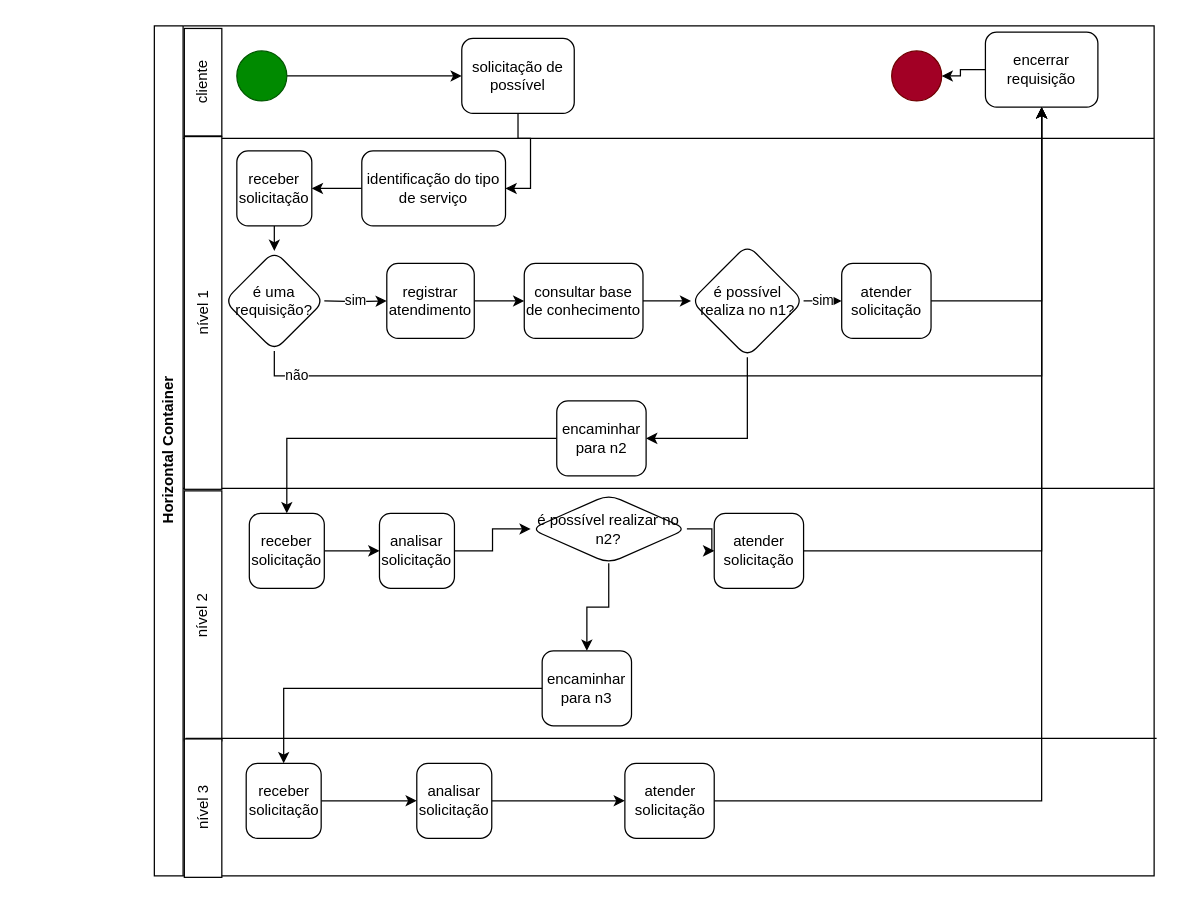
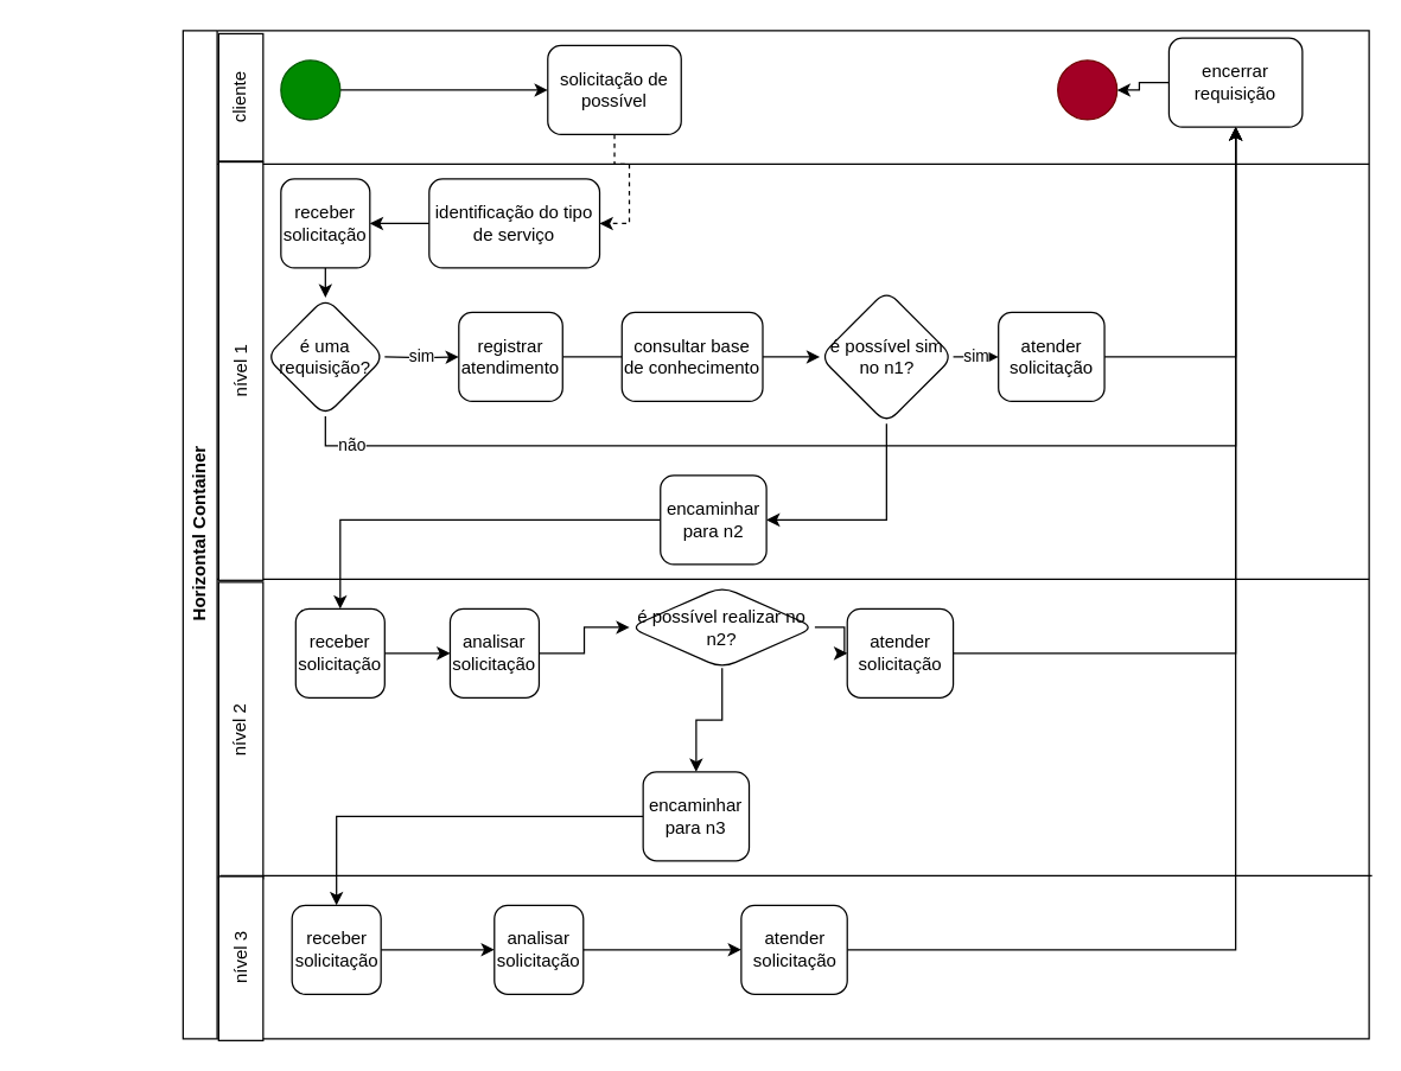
  <mxCell id="0" />
  <mxCell id="1" parent="0" />
  <mxCell id="2" value="Horizontal Container" style="swimlane;horizontal=0;whiteSpace=wrap;html=1;" vertex="1" parent="1"><mxGeometry y="20" width="800" height="680" as="geometry" x="123" /></mxCell>
  <mxCell id="3" value="" style="endArrow=none;html=1;rounded=0;" edge="1" parent="2"><mxGeometry width="50" height="50" relative="1" as="geometry"><mxPoint x="23" y="90" as="sourcePoint" /><mxPoint x="800" y="90" as="targetPoint" /></mxGeometry></mxCell>
  <mxCell id="4" value="" style="endArrow=none;html=1;rounded=0;" edge="1" parent="2"><mxGeometry width="50" height="50" relative="1" as="geometry"><mxPoint x="23" y="370" as="sourcePoint" /><mxPoint x="800" y="370" as="targetPoint" /></mxGeometry></mxCell>
  <mxCell id="5" value="" style="edgeStyle=orthogonalEdgeStyle;rounded=0;orthogonalLoop=1;jettySize=auto;html=1;" edge="1" parent="2" source="6"><mxGeometry relative="1" as="geometry"><mxPoint x="246" y="40" as="targetPoint" /></mxGeometry></mxCell>
  <mxCell id="6" value="" style="ellipse;whiteSpace=wrap;html=1;aspect=fixed;fillColor=#008a00;fontColor=#ffffff;strokeColor=#005700;" vertex="1" parent="2"><mxGeometry x="66" y="20" width="40" height="40" as="geometry" /></mxCell>
  <mxCell id="7" value="" style="ellipse;whiteSpace=wrap;html=1;aspect=fixed;fillColor=#a20025;fontColor=#ffffff;strokeColor=#6F0000;" vertex="1" parent="2"><mxGeometry x="590" y="20" width="40" height="40" as="geometry" /></mxCell>
- <mxCell id="8" style="edgeStyle=orthogonalEdgeStyle;rounded=0;orthogonalLoop=1;jettySize=auto;html=1;exitX=0.5;exitY=1;exitDx=0;exitDy=0;entryX=1;entryY=0.5;entryDx=0;entryDy=0;" edge="1" parent="2" source="9" target="11"><mxGeometry relative="1" as="geometry" /></mxCell>
+ <mxCell id="8" style="edgeStyle=orthogonalEdgeStyle;rounded=0;orthogonalLoop=1;jettySize=auto;html=1;exitX=0.5;exitY=1;exitDx=0;exitDy=0;entryX=1;entryY=0.5;entryDx=0;entryDy=0;dashed=1;" edge="1" parent="2" source="9" target="11"><mxGeometry relative="1" as="geometry" /></mxCell>
  <mxCell id="9" value="solicitação de possível" style="rounded=1;whiteSpace=wrap;html=1;" vertex="1" parent="2"><mxGeometry x="246" y="10" width="90" height="60" as="geometry" /></mxCell>
  <mxCell id="10" style="edgeStyle=orthogonalEdgeStyle;rounded=0;orthogonalLoop=1;jettySize=auto;html=1;exitX=0;exitY=0.5;exitDx=0;exitDy=0;entryX=1;entryY=0.5;entryDx=0;entryDy=0;" edge="1" parent="2" source="11" target="15"><mxGeometry relative="1" as="geometry" /></mxCell>
  <mxCell id="11" value="identificação do tipo de serviço" style="rounded=1;whiteSpace=wrap;html=1;" vertex="1" parent="2"><mxGeometry x="166" y="100" width="115" height="60" as="geometry" /></mxCell>
  <mxCell id="12" value="" style="edgeStyle=orthogonalEdgeStyle;rounded=0;orthogonalLoop=1;jettySize=auto;html=1;" edge="1" parent="2" source="13" target="7"><mxGeometry relative="1" as="geometry" /></mxCell>
  <mxCell id="13" value="encerrar requisição" style="rounded=1;whiteSpace=wrap;html=1;" vertex="1" parent="2"><mxGeometry x="665" y="5" width="90" height="60" as="geometry" /></mxCell>
  <mxCell id="14" value="" style="edgeStyle=orthogonalEdgeStyle;rounded=0;orthogonalLoop=1;jettySize=auto;html=1;" edge="1" parent="2" source="15"><mxGeometry relative="1" as="geometry"><mxPoint x="96" y="180" as="targetPoint" /></mxGeometry></mxCell>
  <mxCell id="15" value="receber solicitação" style="rounded=1;whiteSpace=wrap;html=1;" vertex="1" parent="2"><mxGeometry x="66" y="100" width="60" height="60" as="geometry" /></mxCell>
  <mxCell id="16" value="sim" style="edgeStyle=orthogonalEdgeStyle;rounded=0;orthogonalLoop=1;jettySize=auto;html=1;entryX=0;entryY=0.5;entryDx=0;entryDy=0;" edge="1" parent="2" target="18"><mxGeometry relative="1" as="geometry"><mxPoint x="136" y="220" as="sourcePoint" /><mxPoint x="166" y="220" as="targetPoint" /></mxGeometry></mxCell>
- <mxCell id="17" value="" style="edgeStyle=orthogonalEdgeStyle;rounded=0;orthogonalLoop=1;jettySize=auto;html=1;" edge="1" parent="2" source="18" target="20"><mxGeometry relative="1" as="geometry" /></mxCell>
+ <mxCell id="17" value="" style="edgeStyle=orthogonalEdgeStyle;rounded=0;orthogonalLoop=1;jettySize=auto;html=1;endArrow=none;" edge="1" parent="2" source="18" target="20"><mxGeometry relative="1" as="geometry" /></mxCell>
  <mxCell id="18" value="registrar atendimento" style="rounded=1;whiteSpace=wrap;html=1;" vertex="1" parent="2"><mxGeometry x="186" y="190" width="70" height="60" as="geometry" /></mxCell>
  <mxCell id="19" value="" style="edgeStyle=orthogonalEdgeStyle;rounded=0;orthogonalLoop=1;jettySize=auto;html=1;" edge="1" parent="2" source="20" target="23"><mxGeometry relative="1" as="geometry" /></mxCell>
  <mxCell id="20" value="consultar base de conhecimento" style="whiteSpace=wrap;html=1;rounded=1;" vertex="1" parent="2"><mxGeometry x="296" y="190" width="95" height="60" as="geometry" /></mxCell>
  <mxCell id="21" value="sim" style="edgeStyle=orthogonalEdgeStyle;rounded=0;orthogonalLoop=1;jettySize=auto;html=1;" edge="1" parent="2" source="23" target="27"><mxGeometry relative="1" as="geometry" /></mxCell>
  <mxCell id="22" style="edgeStyle=orthogonalEdgeStyle;rounded=0;orthogonalLoop=1;jettySize=auto;html=1;exitX=0.5;exitY=1;exitDx=0;exitDy=0;entryX=1;entryY=0.5;entryDx=0;entryDy=0;" edge="1" parent="2" source="23" target="29"><mxGeometry relative="1" as="geometry" /></mxCell>
- <mxCell id="23" value="é possível realiza no n1?" style="rhombus;whiteSpace=wrap;html=1;rounded=1;" vertex="1" parent="2"><mxGeometry x="429.5" y="175" width="90" height="90" as="geometry" /></mxCell>
+ <mxCell id="23" value="é possível sim no n1?" style="rhombus;whiteSpace=wrap;html=1;rounded=1;" vertex="1" parent="2"><mxGeometry x="429.5" y="175" width="90" height="90" as="geometry" /></mxCell>
  <mxCell id="24" value="não" style="edgeStyle=orthogonalEdgeStyle;rounded=0;orthogonalLoop=1;jettySize=auto;html=1;exitX=0.5;exitY=1;exitDx=0;exitDy=0;entryX=0.5;entryY=1;entryDx=0;entryDy=0;" edge="1" parent="2" source="25" target="13"><mxGeometry x="-0.91" relative="1" as="geometry"><mxPoint as="offset" /></mxGeometry></mxCell>
  <mxCell id="25" value="é uma requisição?" style="rhombus;whiteSpace=wrap;html=1;rounded=1;" vertex="1" parent="2"><mxGeometry x="56" y="180" width="80" height="80" as="geometry" /></mxCell>
  <mxCell id="26" style="edgeStyle=orthogonalEdgeStyle;rounded=0;orthogonalLoop=1;jettySize=auto;html=1;exitX=1;exitY=0.5;exitDx=0;exitDy=0;entryX=0.5;entryY=1;entryDx=0;entryDy=0;" edge="1" parent="2" source="27" target="13"><mxGeometry relative="1" as="geometry" /></mxCell>
  <mxCell id="27" value="atender solicitação" style="whiteSpace=wrap;html=1;rounded=1;" vertex="1" parent="2"><mxGeometry x="550" y="190" width="71.5" height="60" as="geometry" /></mxCell>
  <mxCell id="28" style="edgeStyle=orthogonalEdgeStyle;rounded=0;orthogonalLoop=1;jettySize=auto;html=1;exitX=0;exitY=0.5;exitDx=0;exitDy=0;entryX=0.5;entryY=0;entryDx=0;entryDy=0;" edge="1" parent="2" source="29" target="34"><mxGeometry relative="1" as="geometry" /></mxCell>
  <mxCell id="29" value="encaminhar para n2" style="whiteSpace=wrap;html=1;rounded=1;" vertex="1" parent="2"><mxGeometry x="322" y="300" width="71.5" height="60" as="geometry" /></mxCell>
  <mxCell id="30" value="cliente" style="rounded=0;whiteSpace=wrap;html=1;rotation=-90;" vertex="1" parent="2"><mxGeometry x="-4" y="30" width="86" height="30" as="geometry" /></mxCell>
  <mxCell id="31" value="nível 1" style="rounded=0;whiteSpace=wrap;html=1;rotation=-90;" vertex="1" parent="2"><mxGeometry x="-102.12" y="214.63" width="282.25" height="30" as="geometry" /></mxCell>
  <mxCell id="32" value="nível 2" style="rounded=0;whiteSpace=wrap;html=1;rotation=-90;" vertex="1" parent="2"><mxGeometry x="-61" y="457" width="200" height="30" as="geometry" /></mxCell>
  <mxCell id="33" value="" style="edgeStyle=orthogonalEdgeStyle;rounded=0;orthogonalLoop=1;jettySize=auto;html=1;" edge="1" parent="2" source="34" target="36"><mxGeometry relative="1" as="geometry" /></mxCell>
  <mxCell id="34" value="receber solicitação" style="rounded=1;whiteSpace=wrap;html=1;" vertex="1" parent="2"><mxGeometry x="76" y="390" width="60" height="60" as="geometry" /></mxCell>
  <mxCell id="35" value="" style="edgeStyle=orthogonalEdgeStyle;rounded=0;orthogonalLoop=1;jettySize=auto;html=1;" edge="1" parent="2" source="36" target="39"><mxGeometry relative="1" as="geometry" /></mxCell>
  <mxCell id="36" value="analisar solicitação" style="rounded=1;whiteSpace=wrap;html=1;" vertex="1" parent="2"><mxGeometry x="180.13" y="390" width="60" height="60" as="geometry" /></mxCell>
  <mxCell id="37" value="" style="edgeStyle=orthogonalEdgeStyle;rounded=0;orthogonalLoop=1;jettySize=auto;html=1;" edge="1" parent="2" source="39" target="41"><mxGeometry relative="1" as="geometry" /></mxCell>
  <mxCell id="38" value="" style="edgeStyle=orthogonalEdgeStyle;rounded=0;orthogonalLoop=1;jettySize=auto;html=1;" edge="1" parent="2" source="39" target="43"><mxGeometry relative="1" as="geometry" /></mxCell>
  <mxCell id="39" value="é possível realizar no n2?" style="rhombus;whiteSpace=wrap;html=1;rounded=1;" vertex="1" parent="2"><mxGeometry x="301.13" y="375" width="125" height="55" as="geometry" /></mxCell>
  <mxCell id="40" style="edgeStyle=orthogonalEdgeStyle;rounded=0;orthogonalLoop=1;jettySize=auto;html=1;exitX=1;exitY=0.5;exitDx=0;exitDy=0;entryX=0.5;entryY=1;entryDx=0;entryDy=0;" edge="1" parent="2" source="41" target="13"><mxGeometry relative="1" as="geometry" /></mxCell>
  <mxCell id="41" value="atender solicitação" style="whiteSpace=wrap;html=1;rounded=1;" vertex="1" parent="2"><mxGeometry x="448" y="390" width="71.5" height="60" as="geometry" /></mxCell>
  <mxCell id="42" style="edgeStyle=orthogonalEdgeStyle;rounded=0;orthogonalLoop=1;jettySize=auto;html=1;exitX=0;exitY=0.5;exitDx=0;exitDy=0;entryX=0.5;entryY=0;entryDx=0;entryDy=0;" edge="1" parent="2" source="43" target="47"><mxGeometry relative="1" as="geometry" /></mxCell>
  <mxCell id="43" value="encaminhar para n3" style="whiteSpace=wrap;html=1;rounded=1;" vertex="1" parent="2"><mxGeometry x="310.32" y="500" width="71.5" height="60" as="geometry" /></mxCell>
  <mxCell id="44" value="" style="endArrow=none;html=1;rounded=0;" edge="1" parent="2"><mxGeometry width="50" height="50" relative="1" as="geometry"><mxPoint x="25" y="570" as="sourcePoint" /><mxPoint x="802" y="570" as="targetPoint" /></mxGeometry></mxCell>
  <mxCell id="45" value="nível 3" style="rounded=0;whiteSpace=wrap;html=1;rotation=-90;" vertex="1" parent="2"><mxGeometry x="-16.37" y="610.88" width="110.75" height="30" as="geometry" /></mxCell>
  <mxCell id="46" value="" style="edgeStyle=orthogonalEdgeStyle;rounded=0;orthogonalLoop=1;jettySize=auto;html=1;" edge="1" parent="2" source="47" target="49"><mxGeometry relative="1" as="geometry" /></mxCell>
  <mxCell id="47" value="receber solicitação" style="rounded=1;whiteSpace=wrap;html=1;" vertex="1" parent="2"><mxGeometry x="73.5" y="590" width="60" height="60" as="geometry" /></mxCell>
  <mxCell id="48" value="" style="edgeStyle=orthogonalEdgeStyle;rounded=0;orthogonalLoop=1;jettySize=auto;html=1;" edge="1" parent="2" source="49" target="51"><mxGeometry relative="1" as="geometry" /></mxCell>
  <mxCell id="49" value="analisar solicitação" style="rounded=1;whiteSpace=wrap;html=1;" vertex="1" parent="2"><mxGeometry x="210" y="590" width="60" height="60" as="geometry" /></mxCell>
  <mxCell id="50" style="edgeStyle=orthogonalEdgeStyle;rounded=0;orthogonalLoop=1;jettySize=auto;html=1;exitX=1;exitY=0.5;exitDx=0;exitDy=0;entryX=0.5;entryY=1;entryDx=0;entryDy=0;" edge="1" parent="2" source="51" target="13"><mxGeometry relative="1" as="geometry" /></mxCell>
  <mxCell id="51" value="atender solicitação" style="whiteSpace=wrap;html=1;rounded=1;" vertex="1" parent="2"><mxGeometry x="376.5" y="590" width="71.5" height="60" as="geometry" /></mxCell>
